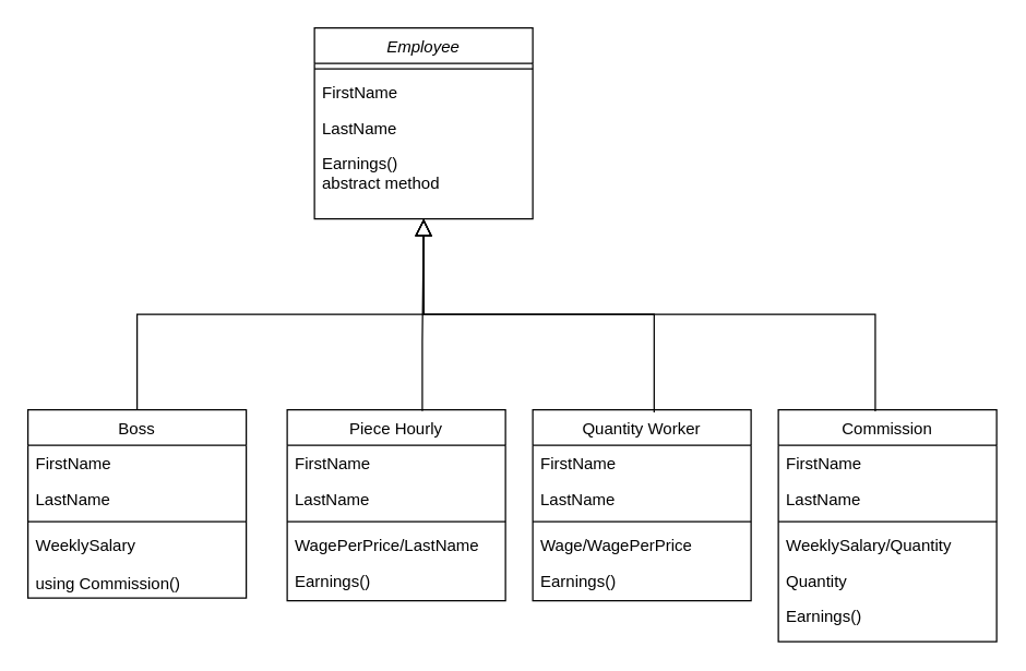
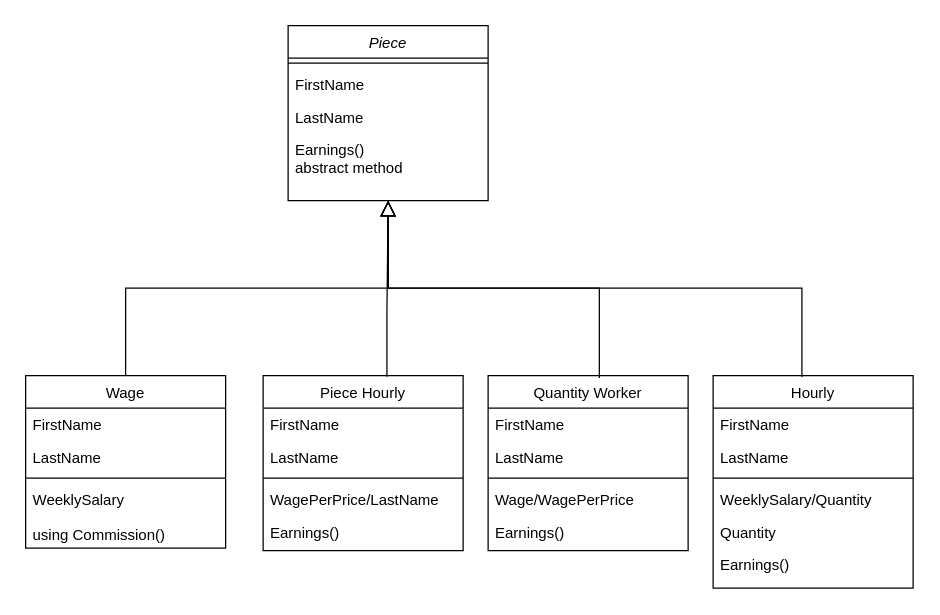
  <mxCell id="0" />
  <mxCell id="1" parent="0" />
- <mxCell id="2" value="Employee" style="swimlane;fontStyle=2;align=center;verticalAlign=top;childLayout=stackLayout;horizontal=1;startSize=26;horizontalStack=0;resizeParent=1;resizeLast=0;collapsible=1;marginBottom=0;rounded=0;shadow=0;strokeWidth=1;" parent="1" vertex="1"><mxGeometry x="230" y="20" width="160" height="140" as="geometry"><mxRectangle x="230" y="140" width="160" height="26" as="alternateBounds" /></mxGeometry></mxCell>
+ <mxCell id="2" value="Piece" style="swimlane;fontStyle=2;align=center;verticalAlign=top;childLayout=stackLayout;horizontal=1;startSize=26;horizontalStack=0;resizeParent=1;resizeLast=0;collapsible=1;marginBottom=0;rounded=0;shadow=0;strokeWidth=1;" parent="1" vertex="1"><mxGeometry x="230" y="20" width="160" height="140" as="geometry"><mxRectangle x="230" y="140" width="160" height="26" as="alternateBounds" /></mxGeometry></mxCell>
  <mxCell id="3" value="" style="line;html=1;strokeWidth=1;align=left;verticalAlign=middle;spacingTop=-1;spacingLeft=3;spacingRight=3;rotatable=0;labelPosition=right;points=[];portConstraint=eastwest;" parent="2" vertex="1"><mxGeometry y="26" width="160" height="8" as="geometry" /></mxCell>
  <mxCell id="4" value="FirstName" style="text;align=left;verticalAlign=top;spacingLeft=4;spacingRight=4;overflow=hidden;rotatable=0;points=[[0,0.5],[1,0.5]];portConstraint=eastwest;" vertex="1" parent="2"><mxGeometry y="34" width="160" height="26" as="geometry" /></mxCell>
  <mxCell id="5" value="LastName" style="text;align=left;verticalAlign=top;spacingLeft=4;spacingRight=4;overflow=hidden;rotatable=0;points=[[0,0.5],[1,0.5]];portConstraint=eastwest;" vertex="1" parent="2"><mxGeometry y="60" width="160" height="26" as="geometry" /></mxCell>
  <mxCell id="6" value="Earnings()&#10;abstract method&#10;" style="text;align=left;verticalAlign=top;spacingLeft=4;spacingRight=4;overflow=hidden;rotatable=0;points=[[0,0.5],[1,0.5]];portConstraint=eastwest;" vertex="1" parent="2"><mxGeometry y="86" width="160" height="34" as="geometry" /></mxCell>
- <mxCell id="7" value="Boss" style="swimlane;fontStyle=0;align=center;verticalAlign=top;childLayout=stackLayout;horizontal=1;startSize=26;horizontalStack=0;resizeParent=1;resizeLast=0;collapsible=1;marginBottom=0;rounded=0;shadow=0;strokeWidth=1;" parent="1" vertex="1"><mxGeometry x="20" y="300" width="160" height="138" as="geometry"><mxRectangle x="130" y="380" width="160" height="26" as="alternateBounds" /></mxGeometry></mxCell>
+ <mxCell id="7" value="Wage" style="swimlane;fontStyle=0;align=center;verticalAlign=top;childLayout=stackLayout;horizontal=1;startSize=26;horizontalStack=0;resizeParent=1;resizeLast=0;collapsible=1;marginBottom=0;rounded=0;shadow=0;strokeWidth=1;" parent="1" vertex="1"><mxGeometry x="20" y="300" width="160" height="138" as="geometry"><mxRectangle x="130" y="380" width="160" height="26" as="alternateBounds" /></mxGeometry></mxCell>
  <mxCell id="8" value="FirstName" style="text;align=left;verticalAlign=top;spacingLeft=4;spacingRight=4;overflow=hidden;rotatable=0;points=[[0,0.5],[1,0.5]];portConstraint=eastwest;" parent="7" vertex="1"><mxGeometry y="26" width="160" height="26" as="geometry" /></mxCell>
  <mxCell id="9" value="LastName" style="text;align=left;verticalAlign=top;spacingLeft=4;spacingRight=4;overflow=hidden;rotatable=0;points=[[0,0.5],[1,0.5]];portConstraint=eastwest;rounded=0;shadow=0;html=0;" parent="7" vertex="1"><mxGeometry y="52" width="160" height="26" as="geometry" /></mxCell>
  <mxCell id="10" value="" style="line;html=1;strokeWidth=1;align=left;verticalAlign=middle;spacingTop=-1;spacingLeft=3;spacingRight=3;rotatable=0;labelPosition=right;points=[];portConstraint=eastwest;" parent="7" vertex="1"><mxGeometry y="78" width="160" height="8" as="geometry" /></mxCell>
  <mxCell id="11" value="WeeklySalary &#10;&#10;using Commission()&#10;" style="text;align=left;verticalAlign=top;spacingLeft=4;spacingRight=4;overflow=hidden;rotatable=0;points=[[0,0.5],[1,0.5]];portConstraint=eastwest;fontStyle=0" parent="7" vertex="1"><mxGeometry y="86" width="160" height="44" as="geometry" /></mxCell>
  <mxCell id="12" value="" style="endArrow=block;endSize=10;endFill=0;shadow=0;strokeWidth=1;rounded=0;edgeStyle=elbowEdgeStyle;elbow=vertical;" parent="1" source="7" edge="1"><mxGeometry width="160" relative="1" as="geometry"><mxPoint x="200" y="193" as="sourcePoint" /><mxPoint x="310" y="160" as="targetPoint" /><Array as="points"><mxPoint x="310" y="230" /></Array></mxGeometry></mxCell>
  <mxCell id="13" value="Piece Hourly" style="swimlane;fontStyle=0;align=center;verticalAlign=top;childLayout=stackLayout;horizontal=1;startSize=26;horizontalStack=0;resizeParent=1;resizeLast=0;collapsible=1;marginBottom=0;rounded=0;shadow=0;strokeWidth=1;" vertex="1" parent="1"><mxGeometry x="210" y="300" width="160" height="140" as="geometry"><mxRectangle x="130" y="380" width="160" height="26" as="alternateBounds" /></mxGeometry></mxCell>
  <mxCell id="14" value="FirstName" style="text;align=left;verticalAlign=top;spacingLeft=4;spacingRight=4;overflow=hidden;rotatable=0;points=[[0,0.5],[1,0.5]];portConstraint=eastwest;" vertex="1" parent="13"><mxGeometry y="26" width="160" height="26" as="geometry" /></mxCell>
  <mxCell id="15" value="LastName" style="text;align=left;verticalAlign=top;spacingLeft=4;spacingRight=4;overflow=hidden;rotatable=0;points=[[0,0.5],[1,0.5]];portConstraint=eastwest;rounded=0;shadow=0;html=0;" vertex="1" parent="13"><mxGeometry y="52" width="160" height="26" as="geometry" /></mxCell>
  <mxCell id="16" value="" style="line;html=1;strokeWidth=1;align=left;verticalAlign=middle;spacingTop=-1;spacingLeft=3;spacingRight=3;rotatable=0;labelPosition=right;points=[];portConstraint=eastwest;" vertex="1" parent="13"><mxGeometry y="78" width="160" height="8" as="geometry" /></mxCell>
  <mxCell id="17" value="WagePerPrice/LastName" style="text;align=left;verticalAlign=top;spacingLeft=4;spacingRight=4;overflow=hidden;rotatable=0;points=[[0,0.5],[1,0.5]];portConstraint=eastwest;fontStyle=0" vertex="1" parent="13"><mxGeometry y="86" width="160" height="26" as="geometry" /></mxCell>
  <mxCell id="18" value="Earnings()" style="text;align=left;verticalAlign=top;spacingLeft=4;spacingRight=4;overflow=hidden;rotatable=0;points=[[0,0.5],[1,0.5]];portConstraint=eastwest;" vertex="1" parent="13"><mxGeometry y="112" width="160" height="26" as="geometry" /></mxCell>
  <mxCell id="19" value="Quantity Worker" style="swimlane;fontStyle=0;align=center;verticalAlign=top;childLayout=stackLayout;horizontal=1;startSize=26;horizontalStack=0;resizeParent=1;resizeLast=0;collapsible=1;marginBottom=0;rounded=0;shadow=0;strokeWidth=1;" vertex="1" parent="1"><mxGeometry x="390" y="300" width="160" height="140" as="geometry"><mxRectangle x="130" y="380" width="160" height="26" as="alternateBounds" /></mxGeometry></mxCell>
  <mxCell id="20" value="FirstName" style="text;align=left;verticalAlign=top;spacingLeft=4;spacingRight=4;overflow=hidden;rotatable=0;points=[[0,0.5],[1,0.5]];portConstraint=eastwest;" vertex="1" parent="19"><mxGeometry y="26" width="160" height="26" as="geometry" /></mxCell>
  <mxCell id="21" value="LastName" style="text;align=left;verticalAlign=top;spacingLeft=4;spacingRight=4;overflow=hidden;rotatable=0;points=[[0,0.5],[1,0.5]];portConstraint=eastwest;rounded=0;shadow=0;html=0;" vertex="1" parent="19"><mxGeometry y="52" width="160" height="26" as="geometry" /></mxCell>
  <mxCell id="22" value="" style="line;html=1;strokeWidth=1;align=left;verticalAlign=middle;spacingTop=-1;spacingLeft=3;spacingRight=3;rotatable=0;labelPosition=right;points=[];portConstraint=eastwest;" vertex="1" parent="19"><mxGeometry y="78" width="160" height="8" as="geometry" /></mxCell>
  <mxCell id="23" value="Wage/WagePerPrice" style="text;align=left;verticalAlign=top;spacingLeft=4;spacingRight=4;overflow=hidden;rotatable=0;points=[[0,0.5],[1,0.5]];portConstraint=eastwest;fontStyle=0" vertex="1" parent="19"><mxGeometry y="86" width="160" height="26" as="geometry" /></mxCell>
  <mxCell id="24" value="Earnings()" style="text;align=left;verticalAlign=top;spacingLeft=4;spacingRight=4;overflow=hidden;rotatable=0;points=[[0,0.5],[1,0.5]];portConstraint=eastwest;" vertex="1" parent="19"><mxGeometry y="112" width="160" height="26" as="geometry" /></mxCell>
  <mxCell id="25" value="" style="endArrow=block;endSize=10;endFill=0;shadow=0;strokeWidth=1;rounded=0;edgeStyle=elbowEdgeStyle;elbow=vertical;exitX=0.619;exitY=0.007;exitDx=0;exitDy=0;exitPerimeter=0;" edge="1" parent="1" source="13"><mxGeometry width="160" relative="1" as="geometry"><mxPoint x="110" y="310" as="sourcePoint" /><mxPoint x="310" y="160" as="targetPoint" /><Array as="points"><mxPoint x="300" y="250" /><mxPoint x="310" y="230" /></Array></mxGeometry></mxCell>
- <mxCell id="26" value="Commission" style="swimlane;fontStyle=0;align=center;verticalAlign=top;childLayout=stackLayout;horizontal=1;startSize=26;horizontalStack=0;resizeParent=1;resizeLast=0;collapsible=1;marginBottom=0;rounded=0;shadow=0;strokeWidth=1;" vertex="1" parent="1"><mxGeometry x="570" y="300" width="160" height="170" as="geometry"><mxRectangle x="130" y="380" width="160" height="26" as="alternateBounds" /></mxGeometry></mxCell>
+ <mxCell id="26" value="Hourly" style="swimlane;fontStyle=0;align=center;verticalAlign=top;childLayout=stackLayout;horizontal=1;startSize=26;horizontalStack=0;resizeParent=1;resizeLast=0;collapsible=1;marginBottom=0;rounded=0;shadow=0;strokeWidth=1;" vertex="1" parent="1"><mxGeometry x="570" y="300" width="160" height="170" as="geometry"><mxRectangle x="130" y="380" width="160" height="26" as="alternateBounds" /></mxGeometry></mxCell>
  <mxCell id="27" value="FirstName" style="text;align=left;verticalAlign=top;spacingLeft=4;spacingRight=4;overflow=hidden;rotatable=0;points=[[0,0.5],[1,0.5]];portConstraint=eastwest;" vertex="1" parent="26"><mxGeometry y="26" width="160" height="26" as="geometry" /></mxCell>
  <mxCell id="28" value="LastName" style="text;align=left;verticalAlign=top;spacingLeft=4;spacingRight=4;overflow=hidden;rotatable=0;points=[[0,0.5],[1,0.5]];portConstraint=eastwest;rounded=0;shadow=0;html=0;" vertex="1" parent="26"><mxGeometry y="52" width="160" height="26" as="geometry" /></mxCell>
  <mxCell id="29" value="" style="line;html=1;strokeWidth=1;align=left;verticalAlign=middle;spacingTop=-1;spacingLeft=3;spacingRight=3;rotatable=0;labelPosition=right;points=[];portConstraint=eastwest;" vertex="1" parent="26"><mxGeometry y="78" width="160" height="8" as="geometry" /></mxCell>
  <mxCell id="30" value="WeeklySalary/Quantity" style="text;align=left;verticalAlign=top;spacingLeft=4;spacingRight=4;overflow=hidden;rotatable=0;points=[[0,0.5],[1,0.5]];portConstraint=eastwest;" vertex="1" parent="26"><mxGeometry y="86" width="160" height="26" as="geometry" /></mxCell>
  <mxCell id="31" value="Quantity" style="text;align=left;verticalAlign=top;spacingLeft=4;spacingRight=4;overflow=hidden;rotatable=0;points=[[0,0.5],[1,0.5]];portConstraint=eastwest;" vertex="1" parent="26"><mxGeometry y="112" width="160" height="26" as="geometry" /></mxCell>
  <mxCell id="32" value="Earnings()" style="text;align=left;verticalAlign=top;spacingLeft=4;spacingRight=4;overflow=hidden;rotatable=0;points=[[0,0.5],[1,0.5]];portConstraint=eastwest;" vertex="1" parent="26"><mxGeometry y="138" width="160" height="26" as="geometry" /></mxCell>
  <mxCell id="33" value="" style="endArrow=block;endSize=10;endFill=0;shadow=0;strokeWidth=1;rounded=0;edgeStyle=elbowEdgeStyle;elbow=vertical;exitX=0.556;exitY=0.014;exitDx=0;exitDy=0;exitPerimeter=0;" edge="1" parent="1" source="19"><mxGeometry width="160" relative="1" as="geometry"><mxPoint x="300" y="310" as="sourcePoint" /><mxPoint x="310" y="160" as="targetPoint" /><Array as="points"><mxPoint x="400" y="230" /></Array></mxGeometry></mxCell>
  <mxCell id="34" value="" style="endArrow=block;endSize=10;endFill=0;shadow=0;strokeWidth=1;rounded=0;edgeStyle=elbowEdgeStyle;elbow=vertical;exitX=0.444;exitY=0.007;exitDx=0;exitDy=0;exitPerimeter=0;" edge="1" parent="1" source="26"><mxGeometry width="160" relative="1" as="geometry"><mxPoint x="488.96" y="311.96" as="sourcePoint" /><mxPoint x="310" y="160" as="targetPoint" /><Array as="points"><mxPoint x="480" y="230" /></Array></mxGeometry></mxCell>
